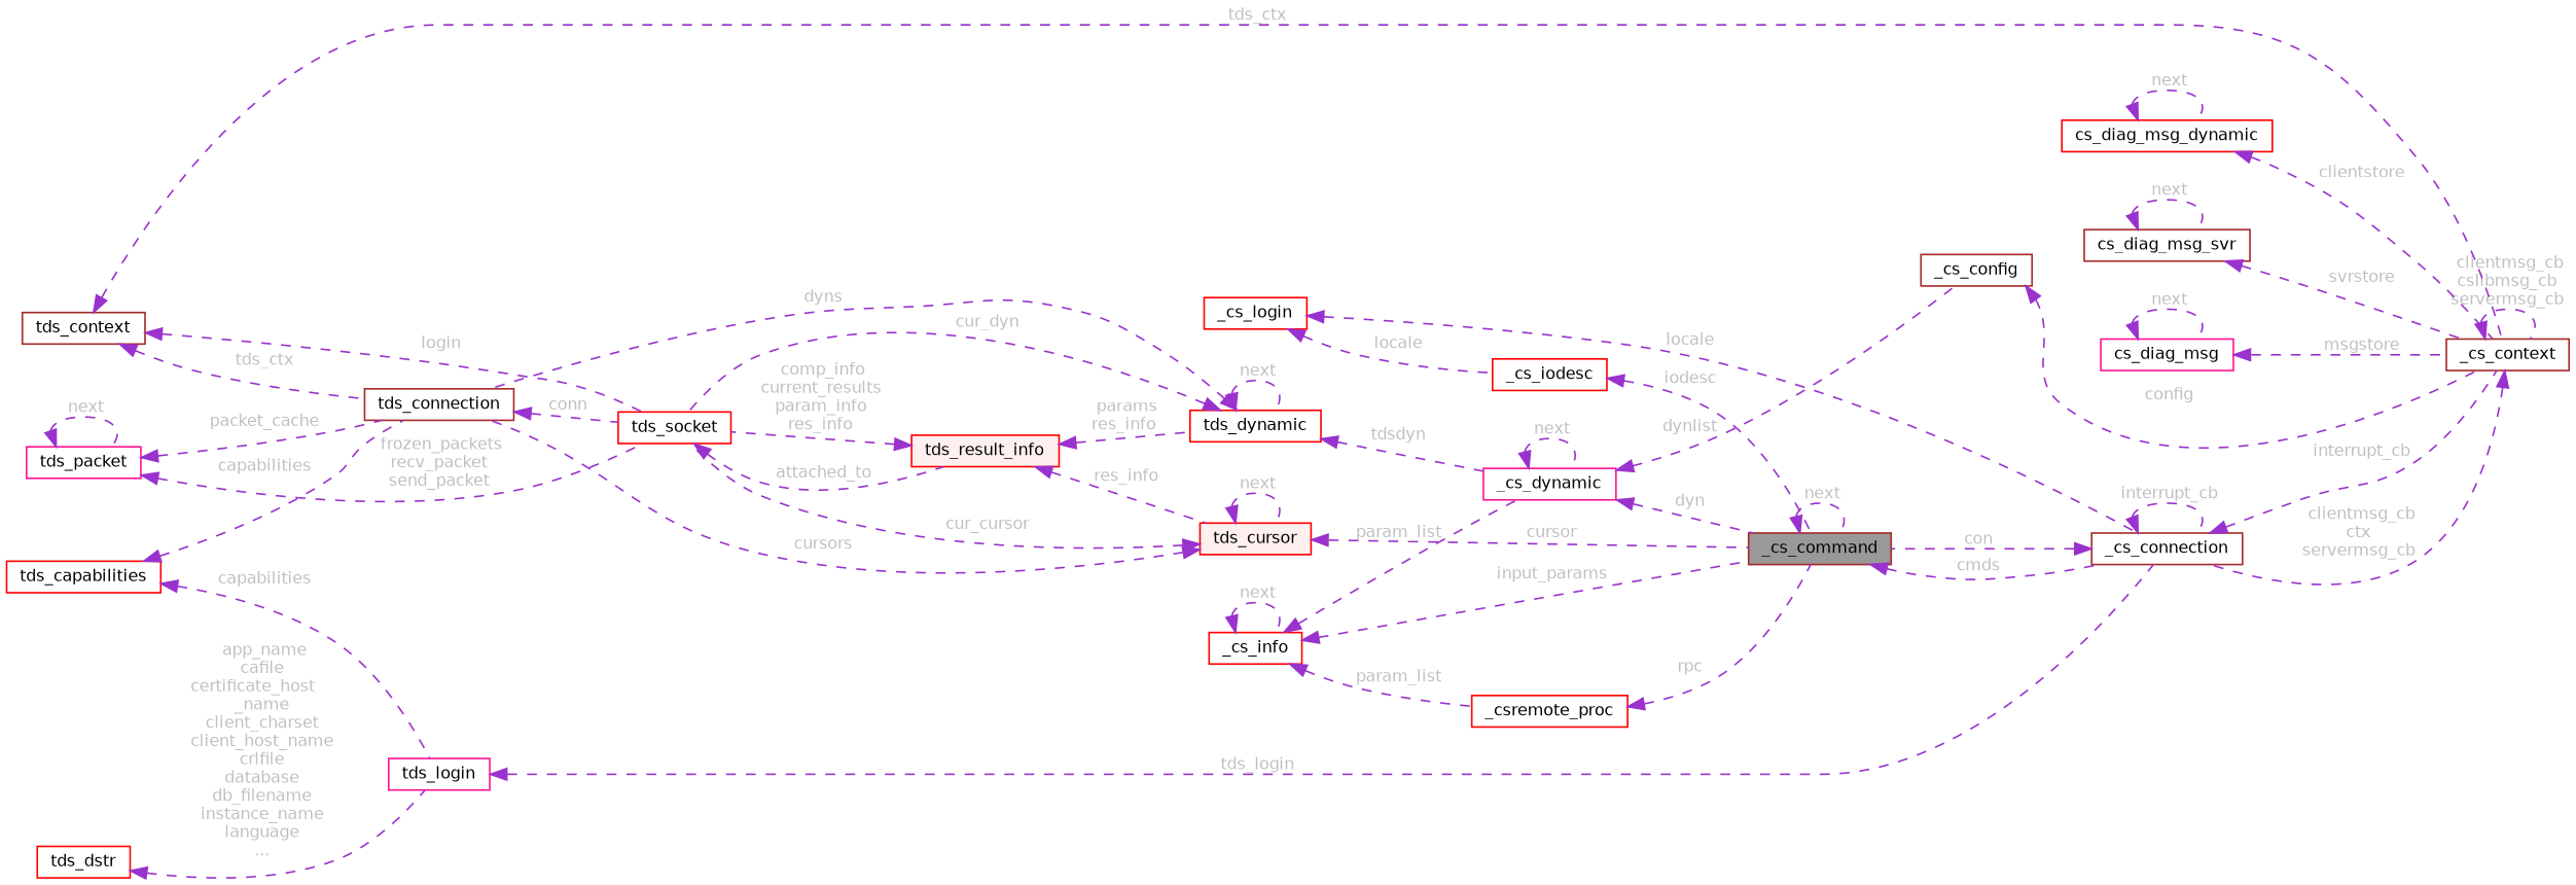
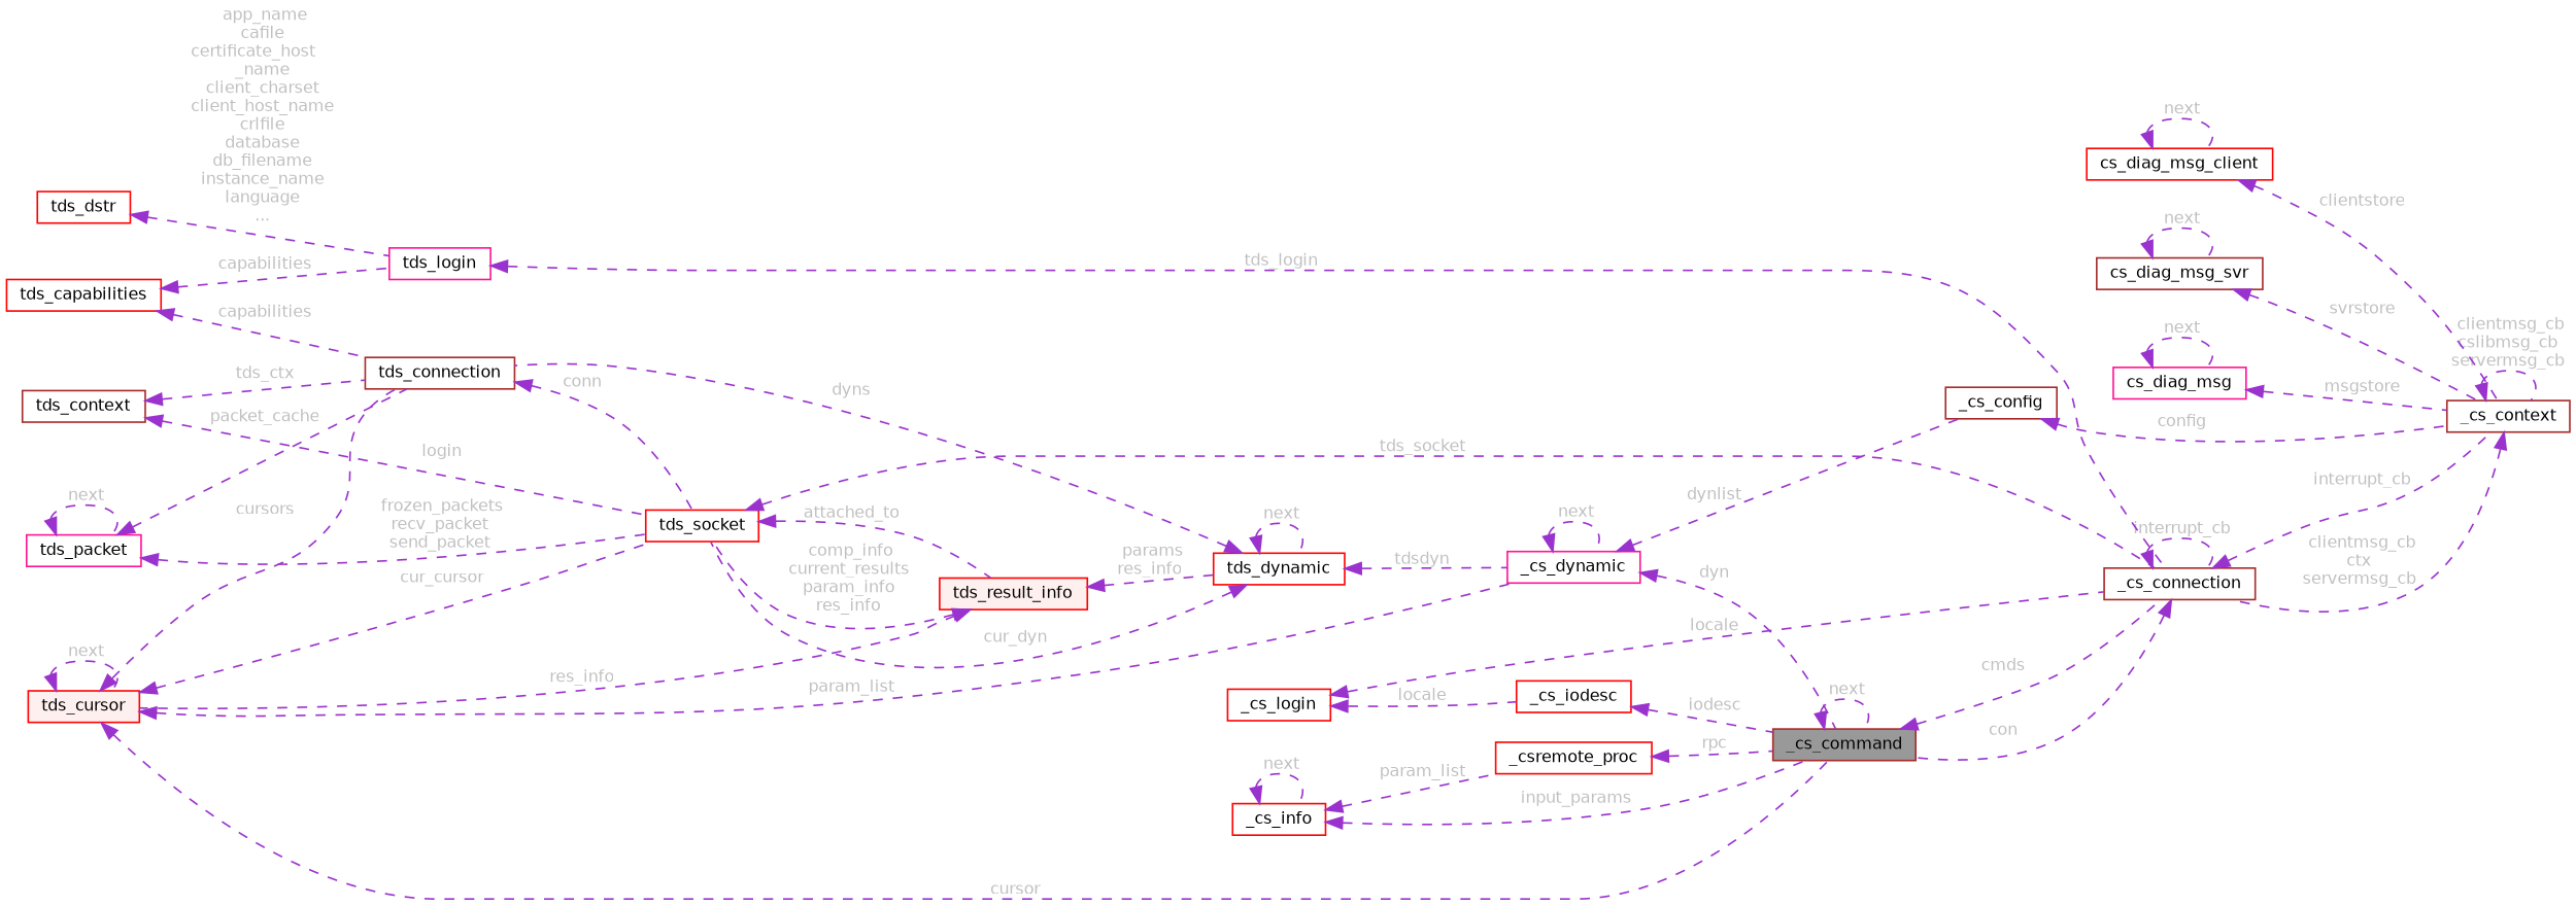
  digraph {
    rankdir=LR
    node [color=red fillcolor=white fontname=Helvetica fontsize=10 shape=box style=filled]
    edge [color=darkorchid3 dir=back fontcolor=grey fontname=Helvetica fontsize=10 labelfontname=Helvetica labelfontsize=10 style=dashed]
    n1 [color=brown fillcolor=grey60 fontcolor=black height=0.2 label=_cs_command width=0.4]
    n2 [color=brown height=0.2 label=_cs_connection width=0.4]
    n3 [color=brown height=0.2 label=_cs_context width=0.4]
-   n4 [height=0.2 label=cs_diag_msg_dynamic width=0.4]
+   n4 [height=0.2 label=cs_diag_msg_client width=0.4]
    n5 [color=brown height=0.2 label=cs_diag_msg_svr width=0.4]
    n6 [color=deeppink height=0.2 label=cs_diag_msg width=0.4]
    n7 [color=brown height=0.2 label=tds_context width=0.4]
    n8 [color=brown height=0.2 label=tds_connection width=0.4]
    n9 [height=0.2 label=tds_socket width=0.4]
    n10 [color=brown height=0.2 label=_cs_config width=0.4]
    n11 [color=deeppink height=0.2 label=tds_login width=0.4]
    n12 [fillcolor="#FFF0F0" height=0.2 label=tds_result_info width=0.4]
    n13 [height=0.2 label=tds_dstr width=0.4]
    n14 [height=0.2 label=tds_capabilities width=0.4]
    n15 [fillcolor="#FFF0F0" height=0.2 label=tds_cursor width=0.4]
    n16 [height=0.2 label=tds_dynamic width=0.4]
    n17 [color=deeppink height=0.2 label=_cs_dynamic width=0.4]
    n18 [color=deeppink height=0.2 label=tds_packet width=0.4]
    n19 [height=0.2 label=_cs_login width=0.4]
    n20 [height=0.2 label=_cs_iodesc width=0.4]
    n21 [height=0.2 label=_cs_info width=0.4]
    n22 [height=0.2 label=_csremote_proc width=0.4]
    n1 -> n1 [label=" next"]
    n1 -> n2 [label=" cmds"]
    n2 -> n1 [label=" con"]
    n2 -> n2 [label=" interrupt_cb"]
    n2 -> n3 [label=" interrupt_cb"]
    n3 -> n2 [label=" clientmsg_cb\nctx\nservermsg_cb"]
    n3 -> n3 [label=" clientmsg_cb\ncslibmsg_cb\nservermsg_cb"]
    n4 -> n3 [label=" clientstore"]
    n4 -> n4 [label=" next"]
    n5 -> n3 [label=" svrstore"]
    n5 -> n5 [label=" next"]
    n6 -> n3 [label=" msgstore"]
    n6 -> n6 [label=" next"]
-   n7 -> n3 [label=" tds_ctx"]
    n7 -> n8 [label=" tds_ctx"]
    n7 -> n9 [label=" login"]
    n8 -> n9 [label=" conn"]
+   n9 -> n2 [label=" tds_socket"]
    n9 -> n12 [label=" attached_to"]
    n10 -> n3 [label=" config"]
    n11 -> n2 [label=" tds_login"]
    n12 -> n9 [label=" comp_info\ncurrent_results\nparam_info\nres_info"]
    n12 -> n15 [label=" res_info"]
    n12 -> n16 [label=" params\nres_info"]
    n13 -> n11 [label=" app_name\ncafile\ncertificate_host\l_name\nclient_charset\nclient_host_name\ncrlfile\ndatabase\ndb_filename\ninstance_name\nlanguage\n..."]
    n14 -> n8 [label=" capabilities"]
    n14 -> n11 [label=" capabilities"]
    n15 -> n1 [label=" cursor"]
    n15 -> n8 [label=" cursors"]
    n15 -> n9 [label=" cur_cursor"]
    n15 -> n15 [label=" next"]
    n16 -> n8 [label=" dyns"]
    n16 -> n9 [label=" cur_dyn"]
    n16 -> n16 [label=" next"]
    n16 -> n17 [label=" tdsdyn"]
    n17 -> n1 [label=" dyn"]
    n17 -> n10 [label=" dynlist"]
    n17 -> n17 [label=" next"]
    n18 -> n8 [label=" packet_cache"]
    n18 -> n9 [label=" frozen_packets\nrecv_packet\nsend_packet"]
    n18 -> n18 [label=" next"]
    n19 -> n2 [label=" locale"]
    n19 -> n20 [label=" locale"]
    n20 -> n1 [label=" iodesc"]
    n21 -> n1 [label=" input_params"]
-   n21 -> n17 [label=" param_list"]
+   n15 -> n17 [label=" param_list"]
    n21 -> n21 [label=" next"]
    n21 -> n22 [label=" param_list"]
    n22 -> n1 [label=" rpc"]
  }
